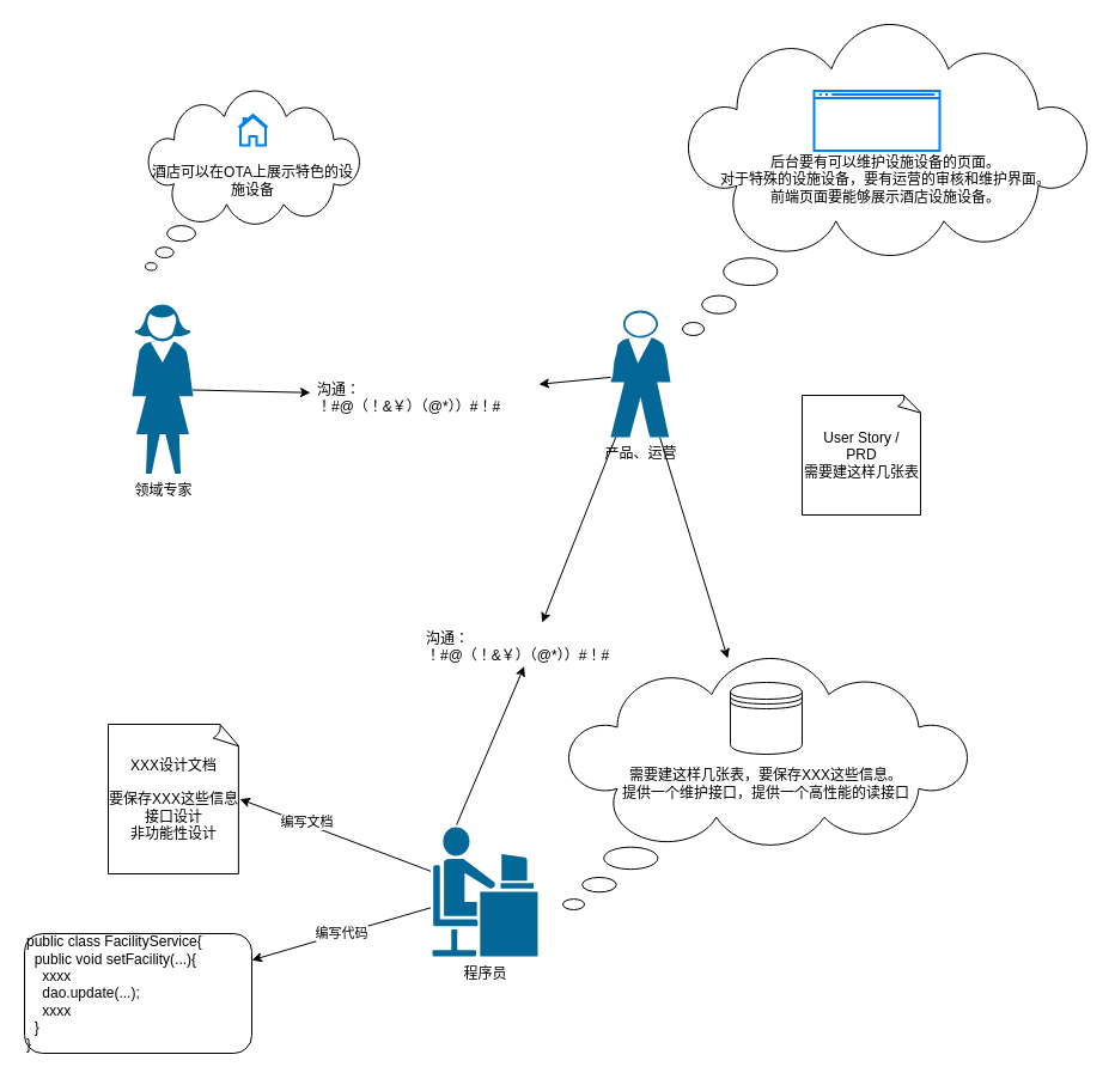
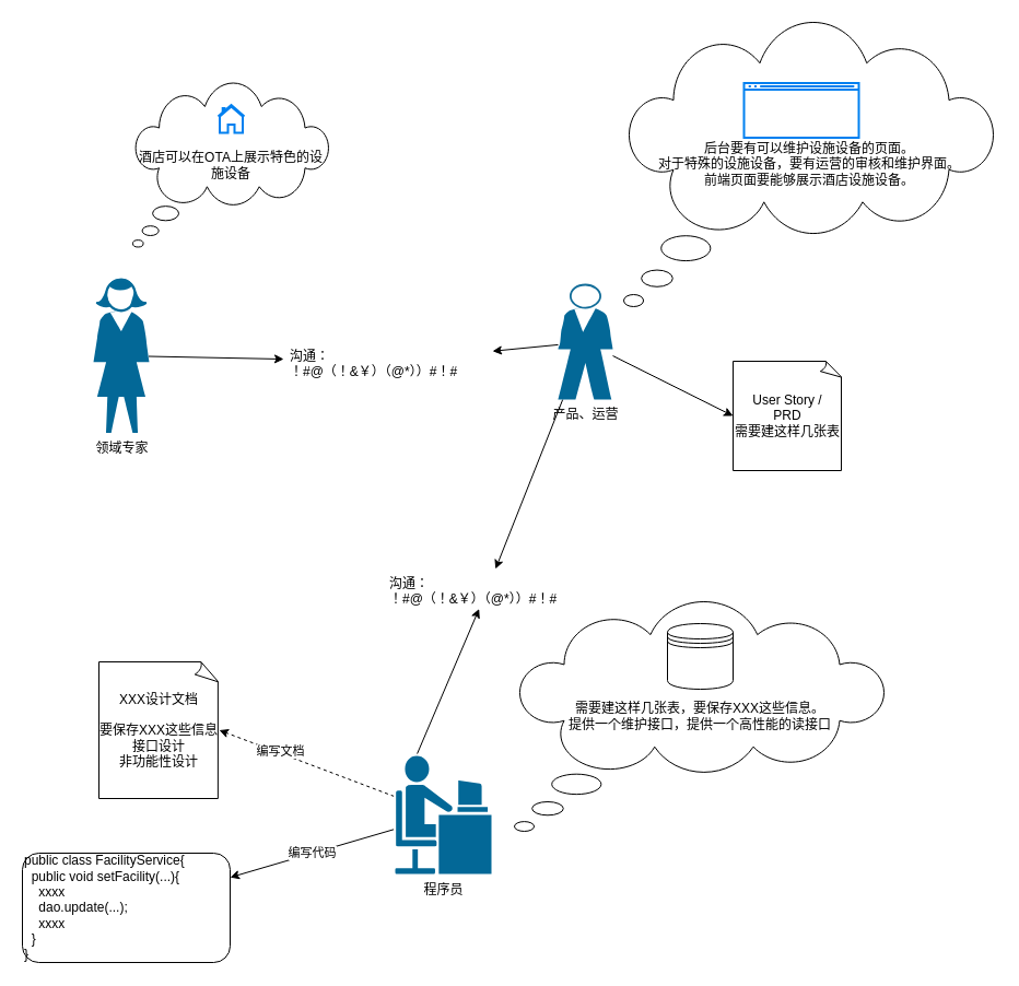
  <mxCell id="0" />
  <mxCell id="1" parent="0" />
  <mxCell id="2" value="public class FacilityService{&lt;br&gt;&amp;nbsp; public void setFacility(...){&lt;br&gt;&amp;nbsp; &amp;nbsp; xxxx&amp;nbsp;&lt;br&gt;&amp;nbsp; &amp;nbsp; dao.update(...);&lt;br&gt;&amp;nbsp; &amp;nbsp; xxxx&lt;br&gt;&amp;nbsp; }&lt;br&gt;}" style="rounded=1;whiteSpace=wrap;html=1;align=left;" parent="1" vertex="1"><mxGeometry x="20" y="780" width="190" height="100" as="geometry" /></mxCell>
  <mxCell id="3" style="edgeStyle=none;html=1;exitX=0.99;exitY=0.5;exitDx=0;exitDy=0;exitPerimeter=0;" parent="1" source="4" target="19" edge="1"><mxGeometry relative="1" as="geometry"><mxPoint x="240" y="325.5" as="targetPoint" /></mxGeometry></mxCell>
- <mxCell id="4" value="领域专家" style="shape=mxgraph.cisco.people.standing_woman;html=1;pointerEvents=1;dashed=0;fillColor=#036897;strokeColor=#ffffff;strokeWidth=2;verticalLabelPosition=bottom;verticalAlign=top;align=center;outlineConnect=0;" parent="1" vertex="1"><mxGeometry x="110" y="255.5" width="51" height="140" as="geometry" /></mxCell>
+ <mxCell id="4" value="领域专家" style="shape=mxgraph.cisco.people.standing_woman;html=1;pointerEvents=1;dashed=0;fillColor=#036897;strokeColor=#ffffff;strokeWidth=2;verticalLabelPosition=bottom;verticalAlign=top;align=center;outlineConnect=0;" parent="1" vertex="1"><mxGeometry x="85" y="255.5" width="51" height="140" as="geometry" /></mxCell>
  <mxCell id="5" style="edgeStyle=none;html=1;" parent="1" source="8" target="19" edge="1"><mxGeometry relative="1" as="geometry" /></mxCell>
  <mxCell id="6" style="edgeStyle=none;html=1;" parent="1" source="8" target="20" edge="1"><mxGeometry relative="1" as="geometry" /></mxCell>
- <mxCell id="7" style="edgeStyle=none;html=1;" parent="1" source="8" target="14" edge="1"><mxGeometry relative="1" as="geometry"><mxPoint x="690" y="380" as="targetPoint" /></mxGeometry></mxCell>
+ <mxCell id="7" style="edgeStyle=none;html=1;entryX=0;entryY=0.5;entryDx=0;entryDy=0;entryPerimeter=0;" parent="1" source="8" target="21" edge="1"><mxGeometry relative="1" as="geometry"><mxPoint x="690" y="380" as="targetPoint" /></mxGeometry></mxCell>
  <mxCell id="8" value="产品、运营" style="shape=mxgraph.cisco.people.standing_man;html=1;pointerEvents=1;dashed=0;fillColor=#036897;strokeColor=#ffffff;strokeWidth=2;verticalLabelPosition=bottom;verticalAlign=top;align=center;outlineConnect=0;" parent="1" vertex="1"><mxGeometry x="510" y="260" width="50" height="105" as="geometry" /></mxCell>
  <mxCell id="9" value="编写代码" style="edgeStyle=none;html=1;" parent="1" source="13" target="2" edge="1"><mxGeometry relative="1" as="geometry" /></mxCell>
  <mxCell id="10" style="edgeStyle=none;html=1;exitX=0.23;exitY=0;exitDx=0;exitDy=0;exitPerimeter=0;" parent="1" source="13" target="20" edge="1"><mxGeometry relative="1" as="geometry" /></mxCell>
- <mxCell id="11" style="edgeStyle=none;html=1;entryX=1;entryY=0.5;entryDx=0;entryDy=0;entryPerimeter=0;" parent="1" source="13" target="23" edge="1"><mxGeometry relative="1" as="geometry" /></mxCell>
+ <mxCell id="11" style="edgeStyle=none;html=1;entryX=1;entryY=0.5;entryDx=0;entryDy=0;entryPerimeter=0;dashed=1;" parent="1" source="13" target="23" edge="1"><mxGeometry relative="1" as="geometry" /></mxCell>
  <mxCell id="12" value="编写文档" style="edgeLabel;html=1;align=center;verticalAlign=middle;resizable=0;points=[];" parent="11" vertex="1" connectable="0"><mxGeometry x="0.313" y="-2" relative="1" as="geometry"><mxPoint as="offset" /></mxGeometry></mxCell>
  <mxCell id="13" value="程序员" style="shape=mxgraph.cisco.people.androgenous_person;html=1;pointerEvents=1;dashed=0;fillColor=#036897;strokeColor=#ffffff;strokeWidth=2;verticalLabelPosition=bottom;verticalAlign=top;align=center;outlineConnect=0;" parent="1" vertex="1"><mxGeometry x="360" y="690" width="90" height="110" as="geometry" /></mxCell>
  <mxCell id="14" value="需要建这样几张表，要保存XXX这些信息。&lt;br&gt;提供一个维护接口，提供一个高性能的读接口" style="whiteSpace=wrap;html=1;shape=mxgraph.basic.cloud_callout" parent="1" vertex="1"><mxGeometry x="470" y="550" width="340" height="210" as="geometry" /></mxCell>
  <mxCell id="15" value="酒店可以在OTA上展示特色的设施设备" style="whiteSpace=wrap;html=1;shape=mxgraph.basic.cloud_callout" parent="1" vertex="1"><mxGeometry x="121" y="75.5" width="180" height="150" as="geometry" /></mxCell>
  <mxCell id="16" value="后台要有可以维护设施设备的页面。&lt;br&gt;对于特殊的设施设备，要有运营的审核和维护界面。&lt;br&gt;前端页面要能够展示酒店设施设备。" style="whiteSpace=wrap;html=1;shape=mxgraph.basic.cloud_callout" parent="1" vertex="1"><mxGeometry x="570" width="340" height="260" as="geometry" y="20" /></mxCell>
  <mxCell id="17" value="" style="html=1;verticalLabelPosition=bottom;align=center;labelBackgroundColor=#ffffff;verticalAlign=top;strokeWidth=2;strokeColor=#0080F0;shadow=0;dashed=0;shape=mxgraph.ios7.icons.home;" parent="1" vertex="1"><mxGeometry x="199" y="95.5" width="24" height="25.5" as="geometry" /></mxCell>
  <mxCell id="18" value="" style="html=1;verticalLabelPosition=bottom;align=center;labelBackgroundColor=#ffffff;verticalAlign=top;strokeWidth=2;strokeColor=#0080F0;shadow=0;dashed=0;shape=mxgraph.ios7.icons.window;" parent="1" vertex="1"><mxGeometry x="680" y="75.5" width="105" height="50" as="geometry" /></mxCell>
  <mxCell id="19" value="沟通：&#10;！#@（！&amp;￥）（@*））#！#" style="text;strokeColor=none;fillColor=none;align=left;verticalAlign=top;spacingLeft=4;spacingRight=4;overflow=hidden;rotatable=0;points=[[0,0.5],[1,0.5]];portConstraint=eastwest;" parent="1" vertex="1"><mxGeometry x="259" y="311.75" width="191" height="36.5" as="geometry" /></mxCell>
  <mxCell id="20" value="沟通：&#10;！#@（！&amp;￥）（@*））#！#" style="text;strokeColor=none;fillColor=none;align=left;verticalAlign=top;spacingLeft=4;spacingRight=4;overflow=hidden;rotatable=0;points=[[0,0.5],[1,0.5]];portConstraint=eastwest;" parent="1" vertex="1"><mxGeometry x="350" y="520" width="191" height="36.5" as="geometry" /></mxCell>
  <mxCell id="21" value="User Story /&lt;br&gt;PRD&lt;br&gt;需要建这样几张表" style="whiteSpace=wrap;html=1;shape=mxgraph.basic.document" parent="1" vertex="1"><mxGeometry x="670" y="330" width="100" height="100" as="geometry" /></mxCell>
  <mxCell id="22" value="" style="shape=datastore;whiteSpace=wrap;html=1;" parent="1" vertex="1"><mxGeometry x="610" y="570" width="60" height="60" as="geometry" /></mxCell>
  <mxCell id="23" value="XXX设计文档&lt;br&gt;&lt;br&gt;要保存XXX这些信息&lt;br&gt;接口设计&lt;br&gt;非功能性设计" style="whiteSpace=wrap;html=1;shape=mxgraph.basic.document" parent="1" vertex="1"><mxGeometry x="90" y="605" width="110" height="125" as="geometry" /></mxCell>
